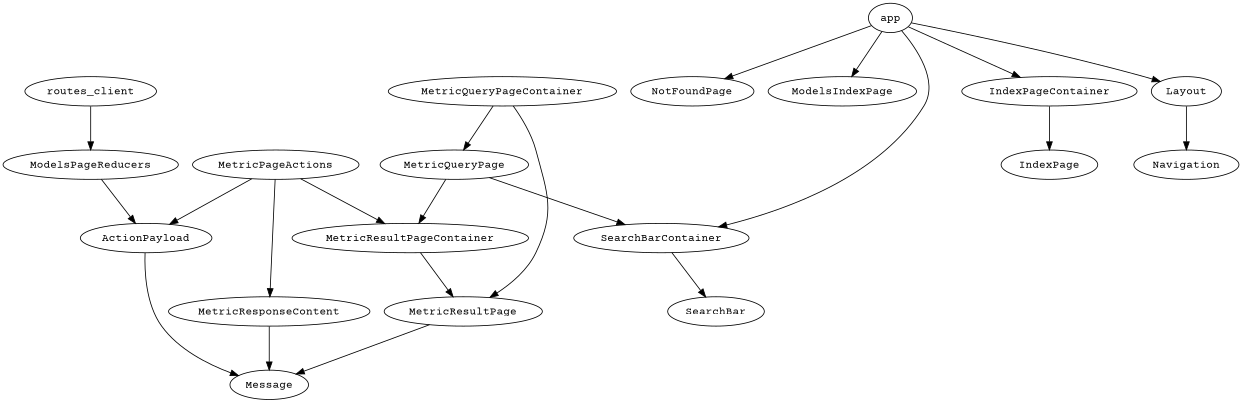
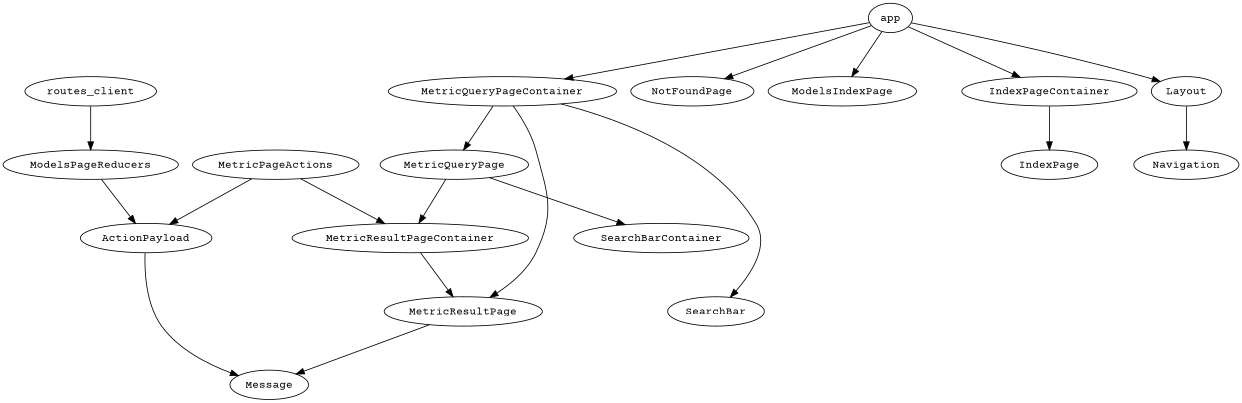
  digraph {
    fontname="Courier Prime"
    ranksep=.75
    node [fontname="Courier Prime"]
    edge [fontname="Courier Prime"]
    n1 [label=routes_client]
    ModelsPageReducers
    ActionPayload
    n4 [label=app]
    IndexPageContainer
    Layout
    MetricQueryPageContainer
    NotFoundPage
    ModelsIndexPage
    Message
    IndexPage
    Navigation
    MetricQueryPage
    MetricResultPage
-   MetricResponseContent
    MetricPageActions
    MetricResultPageContainer
    SearchBarContainer
    SearchBar
    n1 -> ModelsPageReducers
    ModelsPageReducers -> ActionPayload
    ActionPayload -> Message
    n4 -> IndexPageContainer
    n4 -> Layout
-   n4 -> SearchBarContainer
+   n4 -> MetricQueryPageContainer
    n4 -> NotFoundPage
    n4 -> ModelsIndexPage
    IndexPageContainer -> IndexPage
    Layout -> Navigation
    MetricQueryPageContainer -> MetricQueryPage
    MetricQueryPageContainer -> MetricResultPage
    MetricQueryPage -> MetricResultPageContainer
    MetricQueryPage -> SearchBarContainer
    MetricResultPage -> Message
-   MetricResponseContent -> Message
    MetricPageActions -> ActionPayload
-   MetricPageActions -> MetricResponseContent
    MetricPageActions -> MetricResultPageContainer
    MetricResultPageContainer -> MetricResultPage
-   SearchBarContainer -> SearchBar
+   MetricQueryPageContainer -> SearchBar
  }
